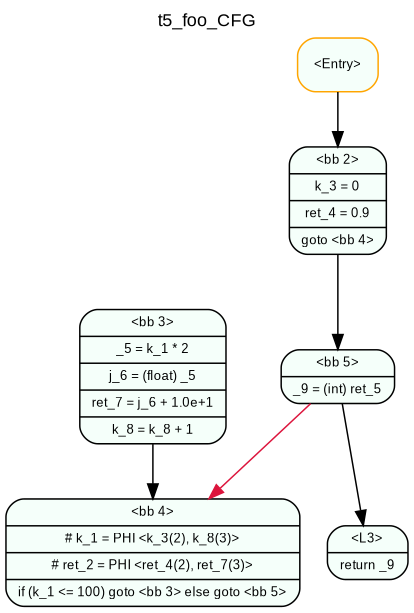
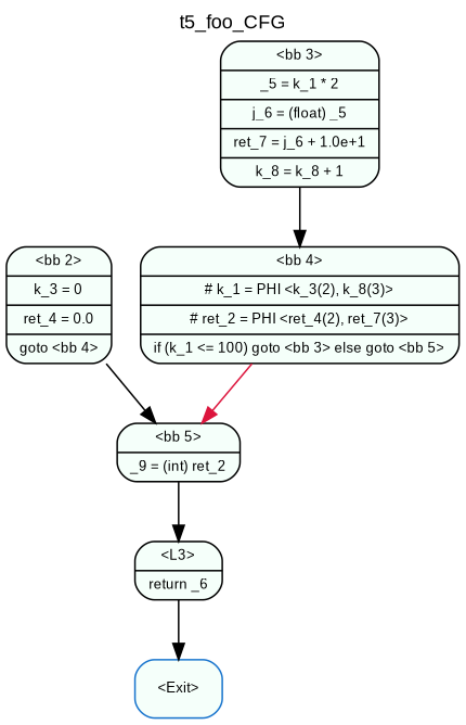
  digraph {
    fontname=Arial
    fontsize=12
    label=t5_foo_CFG
    labelloc=top
    node [color=black fillcolor=mintcream fontname=Arial fontsize=9 shape=Mrecord style=filled]
    edge [color=black fontname=Arial fontsize=10]
-   n1 [color=orange label="{ \<Entry\> }"]
-   n2 [label="{ \<bb 2\>|k_3 = 0|ret_4 = 0.9|goto \<bb 4\> }"]
-   n3 [label="{ \<bb 5\>|_9 = (int) ret_5 }"]
+   n2 [label="{ \<bb 2\>|k_3 = 0|ret_4 = 0.0|goto \<bb 4\> }"]
+   n3 [label="{ \<bb 5\>|_9 = (int) ret_2 }"]
    n4 [label="{ \<bb 4\>|# k_1 = PHI \<k_3(2), k_8(3)\>|# ret_2 = PHI \<ret_4(2), ret_7(3)\>|if (k_1 \<= 100) goto \<bb 3\> else goto \<bb 5\> }"]
    n5 [label="{ \<bb 3\>|_5 = k_1 * 2|j_6 = (float) _5|ret_7 = j_6 + 1.0e+1|k_8 = k_8 + 1 }"]
-   n6 [label="{ \<L3\>|return _9 }"]
-   n1 -> n2
+   n6 [label="{ \<L3\>|return _6 }"]
+   n7 [color=dodgerblue3 label="{ \<Exit\> }"]
    n2 -> n3
    n3 -> n6
-   n3 -> n4 [color=crimson]
+   n4 -> n3 [color=crimson]
    n5 -> n4
+   n6 -> n7
  }
